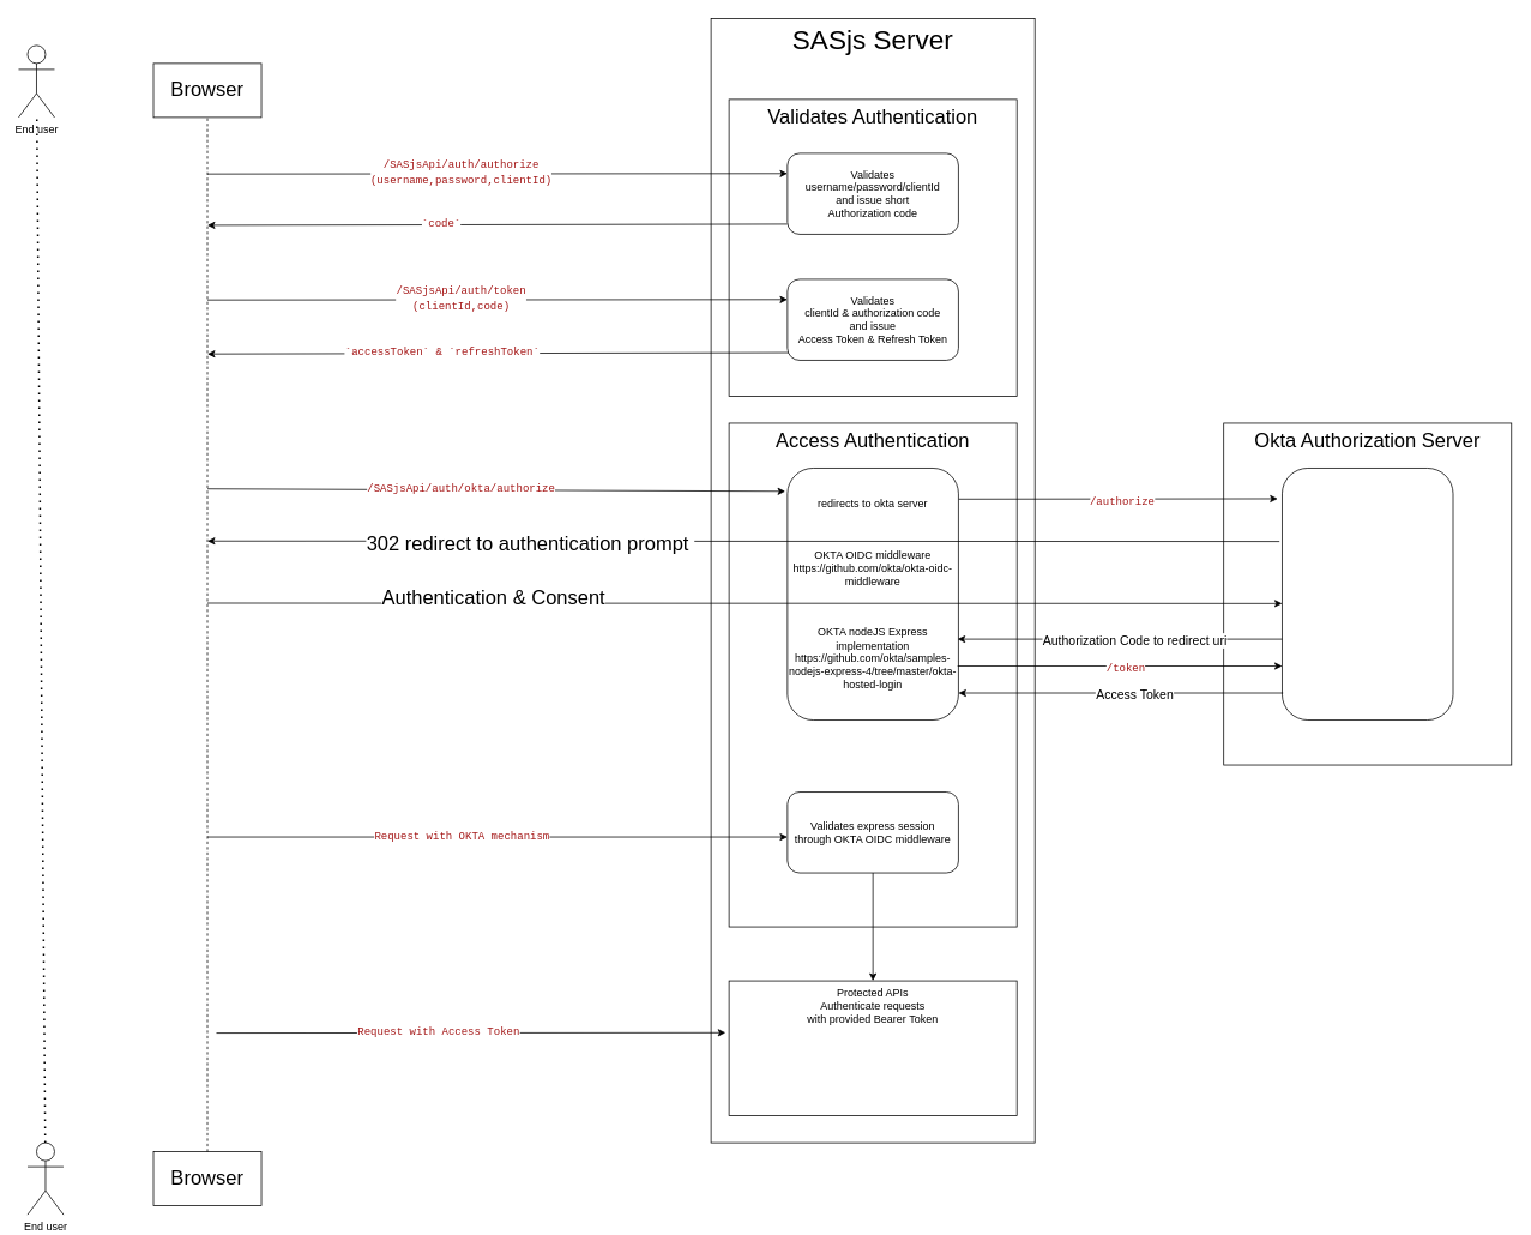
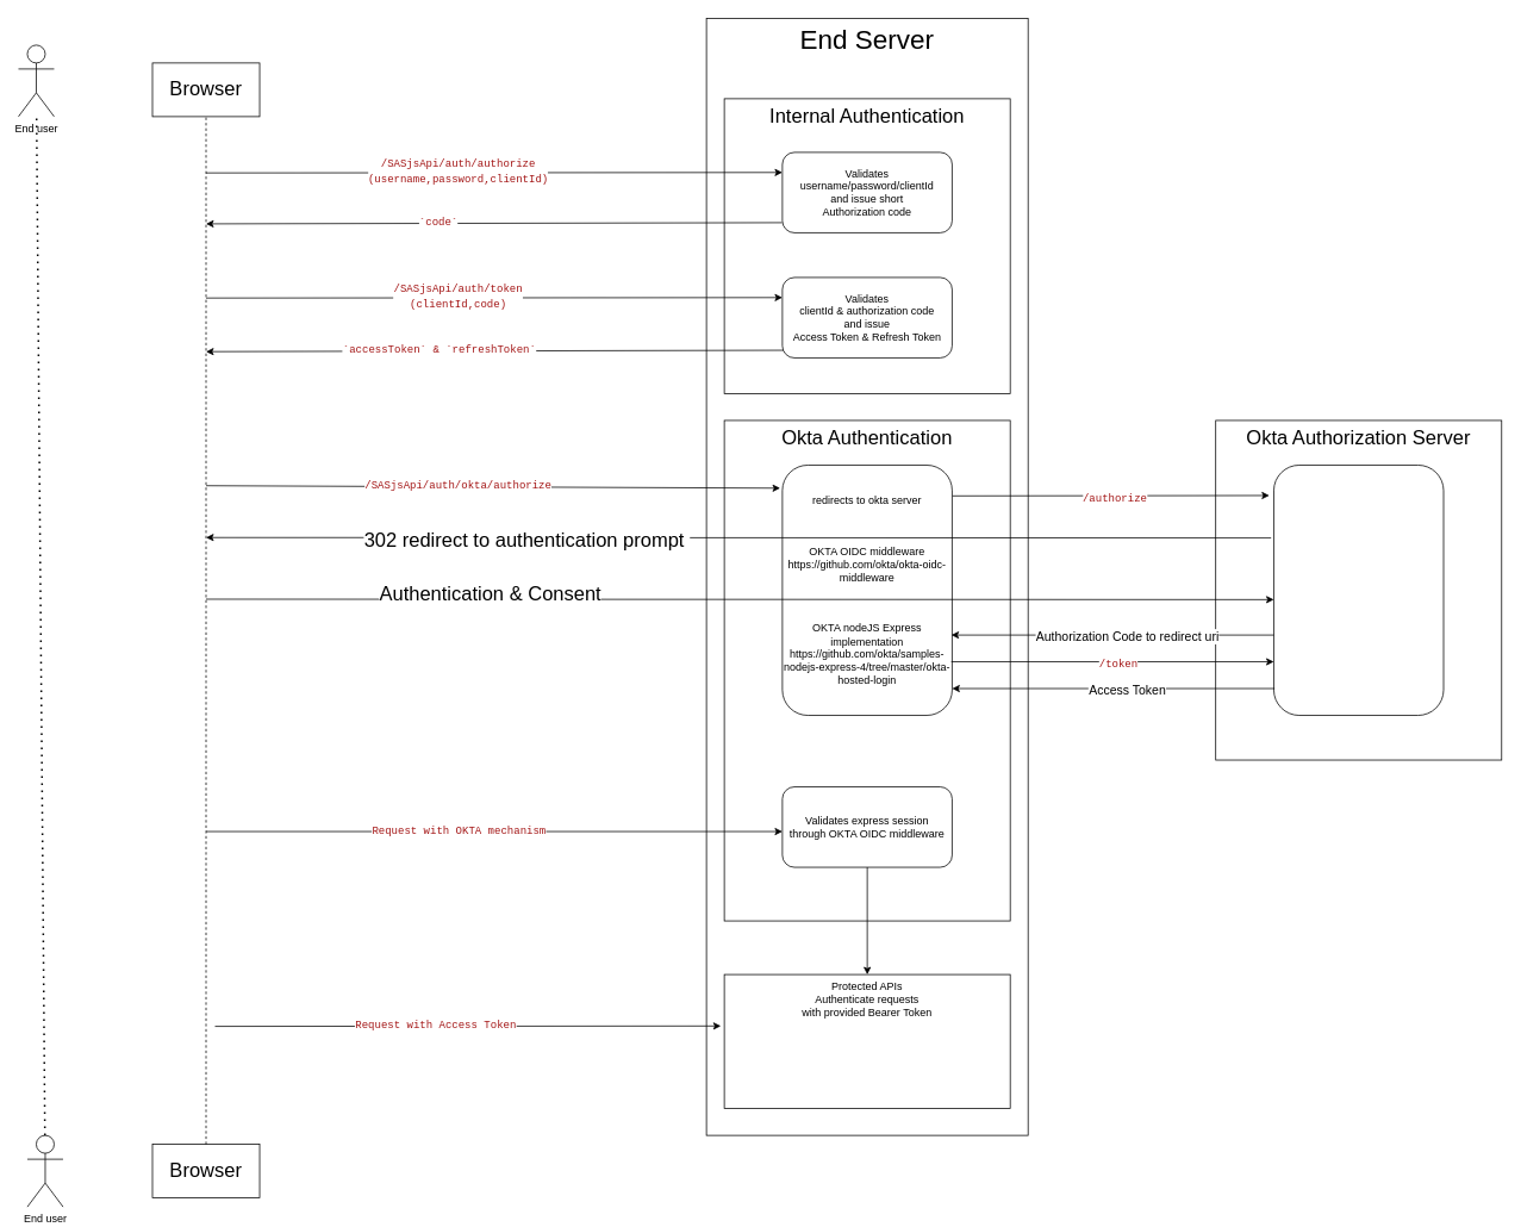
  <mxCell id="0" />
  <mxCell id="1" parent="0" />
- <mxCell id="2" value="SASjs Server" style="whiteSpace=wrap;html=1;verticalAlign=top;fontStyle=0;fontSize=30;" parent="1" vertex="1"><mxGeometry x="790" y="20" width="360" height="1250" as="geometry" /></mxCell>
- <mxCell id="3" value="&lt;font style=&quot;font-size: 22px&quot;&gt;Validates Authentication&lt;/font&gt;" style="whiteSpace=wrap;html=1;verticalAlign=top;fontStyle=0;" vertex="1" parent="1"><mxGeometry x="810" y="110" width="320" height="330" as="geometry" /></mxCell>
+ <mxCell id="2" value="End Server" style="whiteSpace=wrap;html=1;verticalAlign=top;fontStyle=0;fontSize=30;" parent="1" vertex="1"><mxGeometry x="790" y="20" width="360" height="1250" as="geometry" /></mxCell>
+ <mxCell id="3" value="&lt;font style=&quot;font-size: 22px&quot;&gt;Internal Authentication&lt;/font&gt;" style="whiteSpace=wrap;html=1;verticalAlign=top;fontStyle=0;" vertex="1" parent="1"><mxGeometry x="810" y="110" width="320" height="330" as="geometry" /></mxCell>
  <mxCell id="4" value="End user" style="shape=umlActor;verticalLabelPosition=bottom;verticalAlign=top;html=1;outlineConnect=0;fontStyle=0" parent="1" vertex="1"><mxGeometry x="20" y="50" width="40" height="80" as="geometry" /></mxCell>
  <mxCell id="5" value="" style="edgeStyle=none;html=1;entryX=0;entryY=0.25;entryDx=0;entryDy=0;" parent="1" target="15" edge="1"><mxGeometry relative="1" as="geometry"><mxPoint x="230" y="193" as="sourcePoint" /><mxPoint x="875" y="192.586" as="targetPoint" /></mxGeometry></mxCell>
  <mxCell id="6" value="&lt;div style=&quot;font-family: &amp;#34;menlo&amp;#34; , &amp;#34;monaco&amp;#34; , &amp;#34;courier new&amp;#34; , monospace ; font-size: 12px ; line-height: 18px&quot;&gt;&lt;span style=&quot;color: #a31515&quot;&gt;/SASjsApi/auth/authorize&lt;br&gt;(username,password,clientId)&lt;/span&gt;&lt;/div&gt;" style="edgeLabel;html=1;align=center;verticalAlign=middle;resizable=0;points=[];" parent="5" vertex="1" connectable="0"><mxGeometry x="-0.126" y="2" relative="1" as="geometry"><mxPoint as="offset" /></mxGeometry></mxCell>
  <mxCell id="7" value="" style="edgeStyle=none;html=1;exitX=-0.002;exitY=0.874;exitDx=0;exitDy=0;exitPerimeter=0;" parent="1" source="15" edge="1"><mxGeometry relative="1" as="geometry"><mxPoint x="870" y="250" as="sourcePoint" /><mxPoint x="230" y="250" as="targetPoint" /></mxGeometry></mxCell>
  <mxCell id="8" value="&lt;font color=&quot;#a31515&quot; face=&quot;menlo, monaco, courier new, monospace&quot;&gt;&lt;span style=&quot;font-size: 12px&quot;&gt;`code`&lt;/span&gt;&lt;/font&gt;" style="edgeLabel;html=1;align=center;verticalAlign=middle;resizable=0;points=[];" parent="7" vertex="1" connectable="0"><mxGeometry x="0.193" y="-1" relative="1" as="geometry"><mxPoint as="offset" /></mxGeometry></mxCell>
  <mxCell id="9" value="End user" style="shape=umlActor;verticalLabelPosition=bottom;verticalAlign=top;html=1;outlineConnect=0;fontStyle=0" parent="1" vertex="1"><mxGeometry x="30" y="1270" width="40" height="80" as="geometry" /></mxCell>
  <mxCell id="10" value="" style="edgeStyle=none;html=1;entryX=0;entryY=0.25;entryDx=0;entryDy=0;" parent="1" target="16" edge="1"><mxGeometry relative="1" as="geometry"><mxPoint x="230" y="333" as="sourcePoint" /><mxPoint x="875" y="335" as="targetPoint" /></mxGeometry></mxCell>
  <mxCell id="11" value="&lt;div style=&quot;font-family: &amp;#34;menlo&amp;#34; , &amp;#34;monaco&amp;#34; , &amp;#34;courier new&amp;#34; , monospace ; font-size: 12px ; line-height: 18px&quot;&gt;&lt;div style=&quot;font-family: &amp;#34;menlo&amp;#34; , &amp;#34;monaco&amp;#34; , &amp;#34;courier new&amp;#34; , monospace ; line-height: 18px&quot;&gt;&lt;span style=&quot;color: #a31515&quot;&gt;/SASjsApi/auth/token&lt;/span&gt;&lt;/div&gt;&lt;span style=&quot;color: #a31515&quot;&gt;(clientId,code)&lt;/span&gt;&lt;/div&gt;" style="edgeLabel;html=1;align=center;verticalAlign=middle;resizable=0;points=[];" parent="10" vertex="1" connectable="0"><mxGeometry x="-0.126" y="2" relative="1" as="geometry"><mxPoint as="offset" /></mxGeometry></mxCell>
  <mxCell id="12" value="" style="edgeStyle=none;html=1;exitX=0.009;exitY=0.905;exitDx=0;exitDy=0;exitPerimeter=0;" parent="1" source="16" edge="1"><mxGeometry relative="1" as="geometry"><mxPoint x="970" y="392.5" as="sourcePoint" /><mxPoint x="230" y="393" as="targetPoint" /></mxGeometry></mxCell>
  <mxCell id="13" value="&lt;font color=&quot;#a31515&quot; face=&quot;menlo, monaco, courier new, monospace&quot;&gt;&lt;span style=&quot;font-size: 12px&quot;&gt;`&lt;/span&gt;&lt;/font&gt;&lt;span style=&quot;color: rgb(163 , 21 , 21) ; font-family: &amp;#34;menlo&amp;#34; , &amp;#34;monaco&amp;#34; , &amp;#34;courier new&amp;#34; , monospace ; font-size: 12px&quot;&gt;accessToken&lt;/span&gt;&lt;span style=&quot;font-size: 12px ; color: rgb(163 , 21 , 21) ; font-family: &amp;#34;menlo&amp;#34; , &amp;#34;monaco&amp;#34; , &amp;#34;courier new&amp;#34; , monospace&quot;&gt;` &amp;amp; `&lt;/span&gt;&lt;span style=&quot;color: rgb(163 , 21 , 21) ; font-family: &amp;#34;menlo&amp;#34; , &amp;#34;monaco&amp;#34; , &amp;#34;courier new&amp;#34; , monospace ; font-size: 12px&quot;&gt;refreshToken&lt;/span&gt;&lt;span style=&quot;color: rgb(163 , 21 , 21) ; font-family: &amp;#34;menlo&amp;#34; , &amp;#34;monaco&amp;#34; , &amp;#34;courier new&amp;#34; , monospace ; font-size: 12px&quot;&gt;`&lt;/span&gt;" style="edgeLabel;html=1;align=center;verticalAlign=middle;resizable=0;points=[];" parent="12" vertex="1" connectable="0"><mxGeometry x="0.193" y="-1" relative="1" as="geometry"><mxPoint as="offset" /></mxGeometry></mxCell>
  <mxCell id="14" value="" style="endArrow=none;dashed=1;html=1;dashPattern=1 3;strokeWidth=2;" parent="1" source="9" target="4" edge="1"><mxGeometry width="50" height="50" relative="1" as="geometry"><mxPoint x="420" y="410" as="sourcePoint" /><mxPoint x="470" y="360" as="targetPoint" /></mxGeometry></mxCell>
  <mxCell id="15" value="&lt;span&gt;Validates&lt;/span&gt;&lt;br&gt;&lt;span&gt;username/password/clientId&lt;/span&gt;&lt;br&gt;&lt;span&gt;and issue short&lt;/span&gt;&lt;br&gt;&lt;span&gt;Authorization code&lt;/span&gt;" style="rounded=1;whiteSpace=wrap;html=1;" parent="1" vertex="1"><mxGeometry x="875" width="190" height="90" as="geometry" y="170" /></mxCell>
  <mxCell id="16" value="Validates&lt;br&gt;clientId &amp;amp; authorization code&lt;br&gt;and issue&lt;br&gt;Access Token &amp;amp; Refresh Token" style="rounded=1;whiteSpace=wrap;html=1;" parent="1" vertex="1"><mxGeometry x="875" y="310" width="190" height="90" as="geometry" /></mxCell>
  <mxCell id="17" value="Protected APIs&lt;br&gt;Authenticate requests &lt;br&gt;with provided Bearer Token" style="whiteSpace=wrap;html=1;verticalAlign=top;fontStyle=0;" parent="1" vertex="1"><mxGeometry x="810" y="1090" width="320" height="150" as="geometry" /></mxCell>
  <mxCell id="18" value="" style="edgeStyle=none;html=1;entryX=-0.012;entryY=0.384;entryDx=0;entryDy=0;entryPerimeter=0;" parent="1" target="17" edge="1"><mxGeometry relative="1" as="geometry"><mxPoint x="240" y="1148" as="sourcePoint" /><mxPoint x="680" y="989" as="targetPoint" /></mxGeometry></mxCell>
  <mxCell id="19" value="&lt;div style=&quot;font-family: &amp;#34;menlo&amp;#34; , &amp;#34;monaco&amp;#34; , &amp;#34;courier new&amp;#34; , monospace ; font-size: 12px ; line-height: 18px&quot;&gt;&lt;div style=&quot;font-family: &amp;#34;menlo&amp;#34; , &amp;#34;monaco&amp;#34; , &amp;#34;courier new&amp;#34; , monospace ; line-height: 18px&quot;&gt;&lt;font color=&quot;#a31515&quot;&gt;Request with Access Token&lt;/font&gt;&lt;/div&gt;&lt;/div&gt;" style="edgeLabel;html=1;align=center;verticalAlign=middle;resizable=0;points=[];" parent="18" vertex="1" connectable="0"><mxGeometry x="-0.126" y="2" relative="1" as="geometry"><mxPoint as="offset" /></mxGeometry></mxCell>
  <mxCell id="20" value="Browser" style="rounded=0;whiteSpace=wrap;html=1;fontSize=22;" vertex="1" parent="1"><mxGeometry x="170" y="70" width="120" height="60" as="geometry" /></mxCell>
  <mxCell id="21" value="Browser" style="rounded=0;whiteSpace=wrap;html=1;fontSize=22;" vertex="1" parent="1"><mxGeometry x="170" y="1280" width="120" height="60" as="geometry" /></mxCell>
  <mxCell id="22" value="" style="endArrow=none;dashed=1;html=1;fontSize=22;entryX=0.5;entryY=1;entryDx=0;entryDy=0;exitX=0.5;exitY=0;exitDx=0;exitDy=0;" edge="1" parent="1" source="21" target="20"><mxGeometry width="50" height="50" relative="1" as="geometry"><mxPoint x="420" y="560" as="sourcePoint" /><mxPoint x="470" y="510" as="targetPoint" /><Array as="points" /></mxGeometry></mxCell>
- <mxCell id="23" value="&lt;font style=&quot;font-size: 22px&quot;&gt;Access Authentication&lt;/font&gt;" style="whiteSpace=wrap;html=1;verticalAlign=top;fontStyle=0;" vertex="1" parent="1"><mxGeometry x="810" y="470" width="320" height="560" as="geometry" /></mxCell>
+ <mxCell id="23" value="&lt;font style=&quot;font-size: 22px&quot;&gt;Okta Authentication&lt;/font&gt;" style="whiteSpace=wrap;html=1;verticalAlign=top;fontStyle=0;" vertex="1" parent="1"><mxGeometry x="810" y="470" width="320" height="560" as="geometry" /></mxCell>
  <mxCell id="24" value="" style="edgeStyle=none;html=1;entryX=-0.013;entryY=0.092;entryDx=0;entryDy=0;entryPerimeter=0;" edge="1" parent="1" target="26"><mxGeometry relative="1" as="geometry"><mxPoint x="230" y="543" as="sourcePoint" /><mxPoint x="875" y="542.586" as="targetPoint" /></mxGeometry></mxCell>
  <mxCell id="25" value="&lt;div style=&quot;font-family: &amp;#34;menlo&amp;#34; , &amp;#34;monaco&amp;#34; , &amp;#34;courier new&amp;#34; , monospace ; font-size: 12px ; line-height: 18px&quot;&gt;&lt;span style=&quot;color: #a31515&quot;&gt;/SASjsApi/auth/okta/authorize&lt;br&gt;&lt;/span&gt;&lt;/div&gt;" style="edgeLabel;html=1;align=center;verticalAlign=middle;resizable=0;points=[];" vertex="1" connectable="0" parent="24"><mxGeometry x="-0.126" y="2" relative="1" as="geometry"><mxPoint as="offset" /></mxGeometry></mxCell>
  <mxCell id="26" value="redirects to okta server&lt;br&gt;&lt;br&gt;&lt;br&gt;&lt;br&gt;OKTA OIDC middleware&lt;br&gt;https://github.com/okta/okta-oidc-middleware&lt;br&gt;&lt;br&gt;&lt;br&gt;&lt;br&gt;OKTA nodeJS Express implementation&lt;br&gt;https://github.com/okta/samples-nodejs-express-4/tree/master/okta-hosted-login&lt;br&gt;" style="rounded=1;whiteSpace=wrap;html=1;" vertex="1" parent="1"><mxGeometry x="875" y="520" width="190" height="280" as="geometry" /></mxCell>
  <mxCell id="27" style="edgeStyle=none;html=1;exitX=0.5;exitY=1;exitDx=0;exitDy=0;entryX=0.5;entryY=0;entryDx=0;entryDy=0;fontSize=14;" edge="1" parent="1" source="28" target="17"><mxGeometry relative="1" as="geometry" /></mxCell>
  <mxCell id="28" value="Validates express session &lt;br&gt;through OKTA OIDC middleware" style="rounded=1;whiteSpace=wrap;html=1;" vertex="1" parent="1"><mxGeometry x="875" y="880" width="190" height="90" as="geometry" /></mxCell>
  <mxCell id="29" value="&lt;span style=&quot;font-size: 22px&quot;&gt;Okta Authorization Server&lt;br&gt;&lt;/span&gt;" style="whiteSpace=wrap;html=1;verticalAlign=top;fontStyle=0;" vertex="1" parent="1"><mxGeometry x="1360" y="470" width="320" height="380" as="geometry" /></mxCell>
  <mxCell id="30" value="" style="rounded=1;whiteSpace=wrap;html=1;" vertex="1" parent="1"><mxGeometry x="1425" y="520" width="190" height="280" as="geometry" /></mxCell>
  <mxCell id="31" value="" style="endArrow=classic;html=1;fontSize=22;exitX=1.002;exitY=0.123;exitDx=0;exitDy=0;exitPerimeter=0;" edge="1" parent="1" source="26"><mxGeometry width="50" height="50" relative="1" as="geometry"><mxPoint x="1160" y="650" as="sourcePoint" /><mxPoint x="1420" y="554" as="targetPoint" /></mxGeometry></mxCell>
  <mxCell id="32" value="&lt;span style=&quot;color: rgb(163 , 21 , 21) ; font-family: &amp;#34;menlo&amp;#34; , &amp;#34;monaco&amp;#34; , &amp;#34;courier new&amp;#34; , monospace ; font-size: 12px&quot;&gt;/authorize&lt;/span&gt;" style="edgeLabel;html=1;align=center;verticalAlign=middle;resizable=0;points=[];fontSize=22;" vertex="1" connectable="0" parent="31"><mxGeometry x="0.022" y="1" relative="1" as="geometry"><mxPoint as="offset" /></mxGeometry></mxCell>
  <mxCell id="33" value="" style="endArrow=classic;html=1;fontSize=22;exitX=-0.016;exitY=0.291;exitDx=0;exitDy=0;exitPerimeter=0;" edge="1" parent="1" source="30"><mxGeometry relative="1" as="geometry"><mxPoint x="460" y="640" as="sourcePoint" /><mxPoint x="230" y="601" as="targetPoint" /></mxGeometry></mxCell>
  <mxCell id="34" value="302 redirect to authentication prompt&amp;nbsp;" style="edgeLabel;html=1;align=center;verticalAlign=middle;resizable=0;points=[];fontSize=22;" vertex="1" connectable="0" parent="33"><mxGeometry x="-0.659" y="3" relative="1" as="geometry"><mxPoint x="-630" as="offset" /></mxGeometry></mxCell>
  <mxCell id="35" value="" style="endArrow=classic;html=1;fontSize=22;" edge="1" parent="1"><mxGeometry relative="1" as="geometry"><mxPoint x="230" y="670" as="sourcePoint" /><mxPoint x="1425" y="670.48" as="targetPoint" /></mxGeometry></mxCell>
  <mxCell id="36" value="Authentication &amp;amp; Consent" style="edgeLabel;html=1;align=center;verticalAlign=middle;resizable=0;points=[];fontSize=22;" vertex="1" connectable="0" parent="35"><mxGeometry x="-0.469" y="6" relative="1" as="geometry"><mxPoint as="offset" /></mxGeometry></mxCell>
  <mxCell id="37" value="" style="endArrow=classic;html=1;fontSize=22;exitX=0;exitY=0.679;exitDx=0;exitDy=0;exitPerimeter=0;entryX=0.995;entryY=0.679;entryDx=0;entryDy=0;entryPerimeter=0;" edge="1" parent="1" source="30" target="26"><mxGeometry width="50" height="50" relative="1" as="geometry"><mxPoint x="990" y="730" as="sourcePoint" /><mxPoint x="1040" y="680" as="targetPoint" /></mxGeometry></mxCell>
  <mxCell id="38" value="Authorization Code to redirect uri" style="edgeLabel;html=1;align=center;verticalAlign=middle;resizable=0;points=[];fontSize=14;" vertex="1" connectable="0" parent="37"><mxGeometry x="0.058" y="1" relative="1" as="geometry"><mxPoint x="26" as="offset" /></mxGeometry></mxCell>
  <mxCell id="39" value="" style="endArrow=classic;html=1;fontSize=22;exitX=0;exitY=0.679;exitDx=0;exitDy=0;exitPerimeter=0;entryX=0.995;entryY=0.679;entryDx=0;entryDy=0;entryPerimeter=0;" edge="1" parent="1"><mxGeometry width="50" height="50" relative="1" as="geometry"><mxPoint x="1064.05" y="740" as="sourcePoint" /><mxPoint x="1425" y="740" as="targetPoint" /></mxGeometry></mxCell>
  <mxCell id="40" value="&lt;span style=&quot;color: rgb(163 , 21 , 21) ; font-family: &amp;#34;menlo&amp;#34; , &amp;#34;monaco&amp;#34; , &amp;#34;courier new&amp;#34; , monospace ; font-size: 12px&quot;&gt;/token&lt;/span&gt;" style="edgeLabel;html=1;align=center;verticalAlign=middle;resizable=0;points=[];fontSize=14;" vertex="1" connectable="0" parent="39"><mxGeometry x="0.058" y="1" relative="1" as="geometry"><mxPoint x="-5" y="1" as="offset" /></mxGeometry></mxCell>
  <mxCell id="41" value="" style="endArrow=classic;html=1;fontSize=22;exitX=0;exitY=0.679;exitDx=0;exitDy=0;exitPerimeter=0;entryX=0.995;entryY=0.679;entryDx=0;entryDy=0;entryPerimeter=0;" edge="1" parent="1"><mxGeometry width="50" height="50" relative="1" as="geometry"><mxPoint x="1425.95" y="770" as="sourcePoint" /><mxPoint x="1065" y="770" as="targetPoint" /></mxGeometry></mxCell>
  <mxCell id="42" value="Access Token" style="edgeLabel;html=1;align=center;verticalAlign=middle;resizable=0;points=[];fontSize=14;" vertex="1" connectable="0" parent="41"><mxGeometry x="0.058" y="1" relative="1" as="geometry"><mxPoint x="26" as="offset" /></mxGeometry></mxCell>
  <mxCell id="43" value="" style="edgeStyle=none;html=1;entryX=-0.012;entryY=0.384;entryDx=0;entryDy=0;entryPerimeter=0;" edge="1" parent="1"><mxGeometry relative="1" as="geometry"><mxPoint x="230" y="930" as="sourcePoint" /><mxPoint x="875" y="930" as="targetPoint" /></mxGeometry></mxCell>
  <mxCell id="44" value="&lt;div style=&quot;font-family: &amp;#34;menlo&amp;#34; , &amp;#34;monaco&amp;#34; , &amp;#34;courier new&amp;#34; , monospace ; font-size: 12px ; line-height: 18px&quot;&gt;&lt;div style=&quot;font-family: &amp;#34;menlo&amp;#34; , &amp;#34;monaco&amp;#34; , &amp;#34;courier new&amp;#34; , monospace ; line-height: 18px&quot;&gt;&lt;font color=&quot;#a31515&quot;&gt;Request with OKTA mechanism&lt;/font&gt;&lt;/div&gt;&lt;/div&gt;" style="edgeLabel;html=1;align=center;verticalAlign=middle;resizable=0;points=[];" vertex="1" connectable="0" parent="43"><mxGeometry x="-0.126" y="2" relative="1" as="geometry"><mxPoint as="offset" /></mxGeometry></mxCell>
